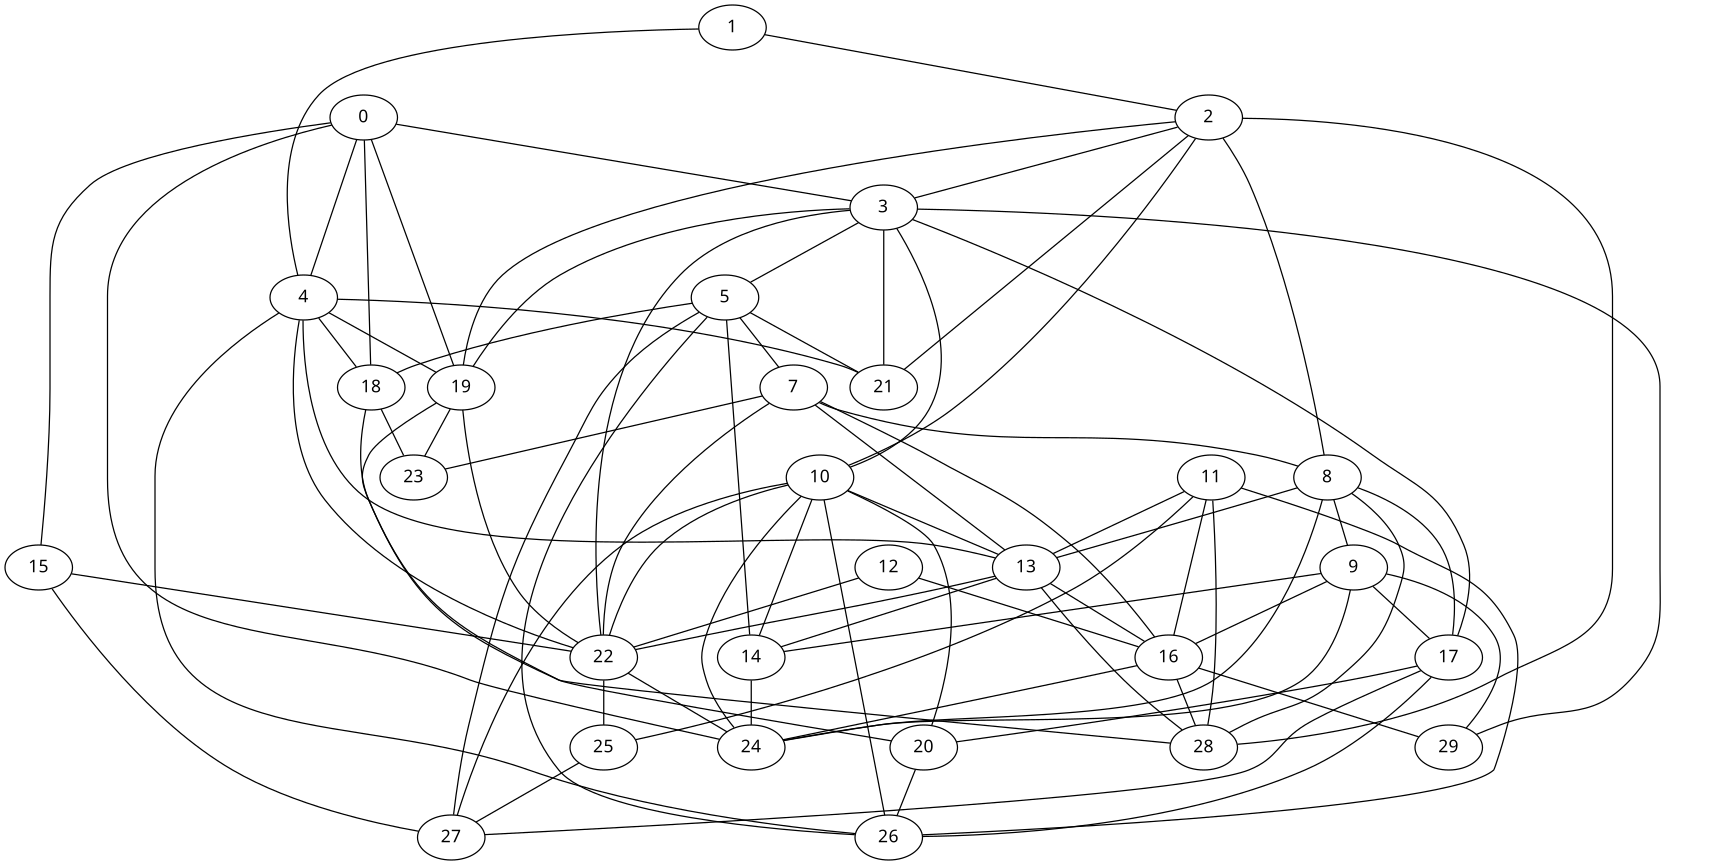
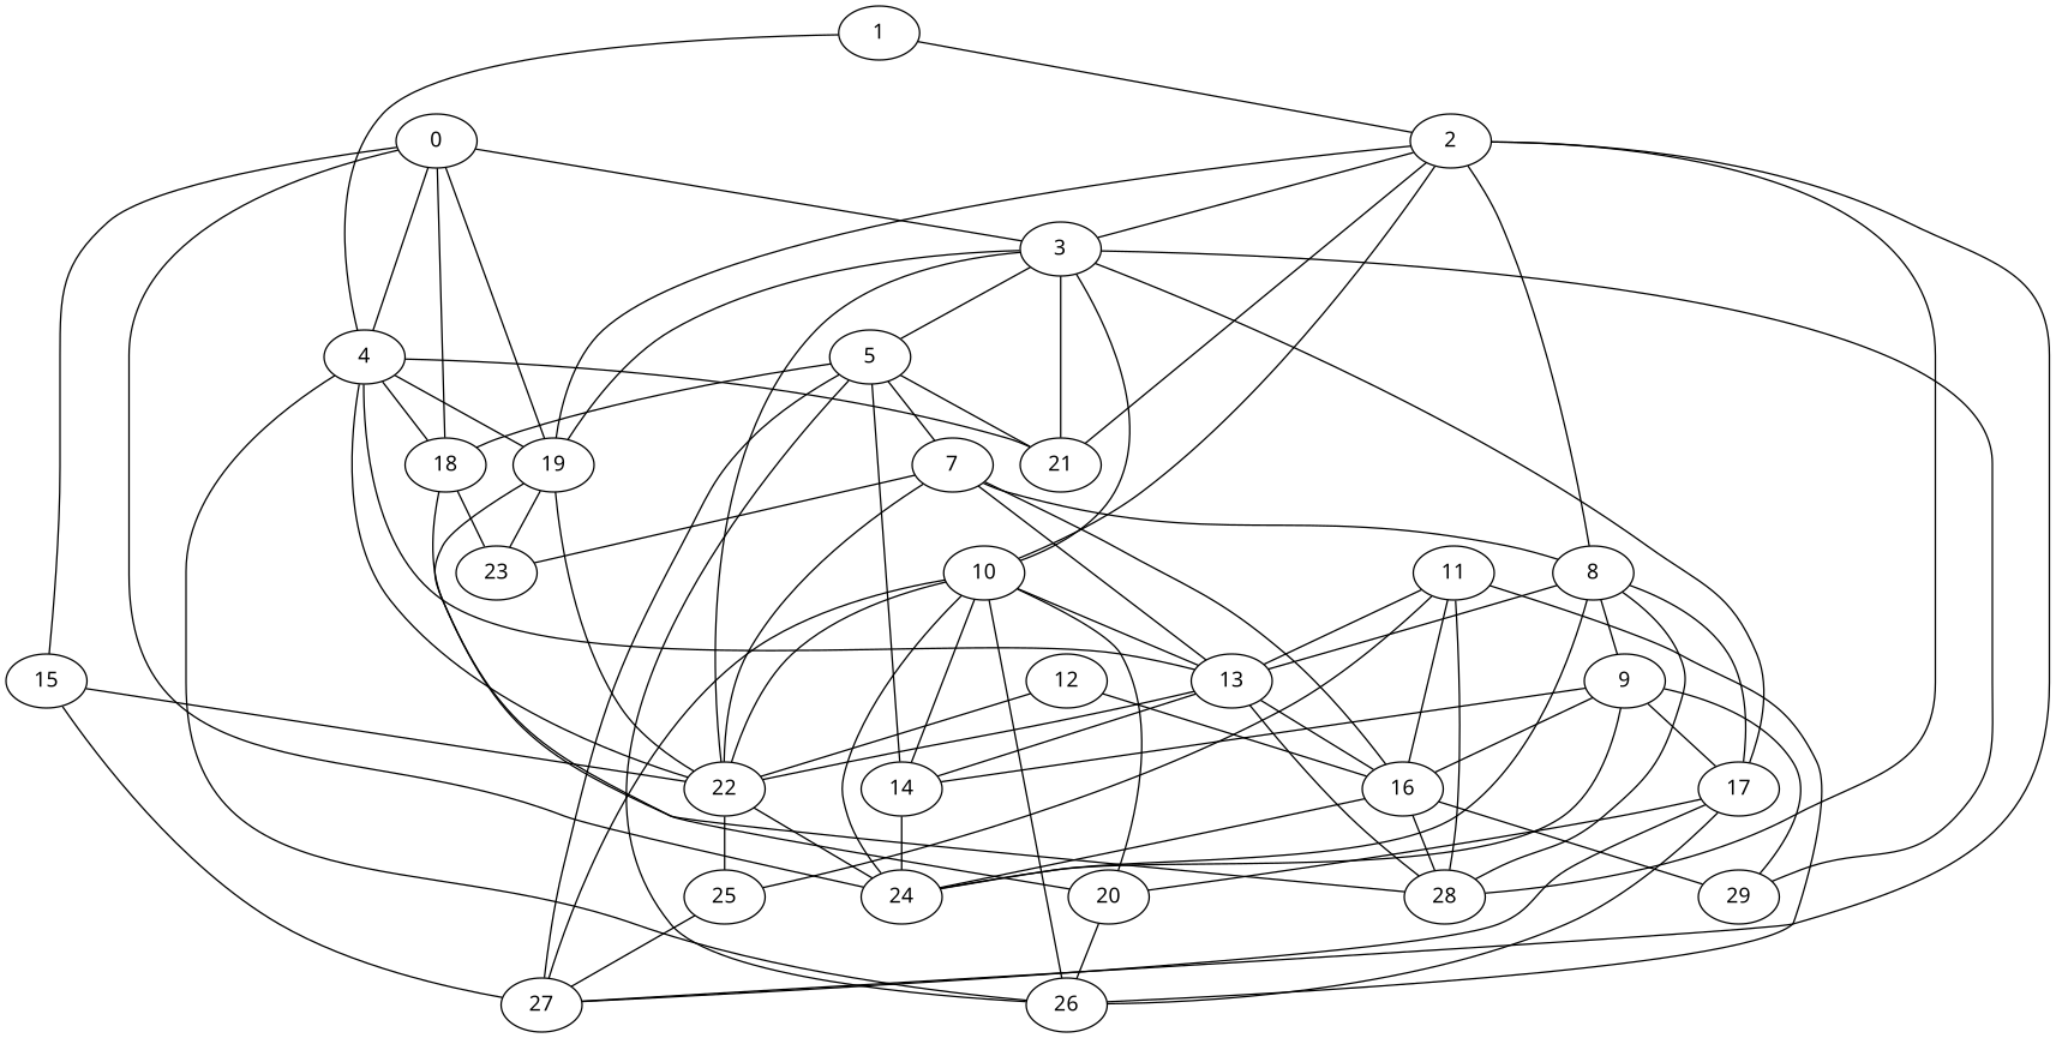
  graph {
    fontname="Noto Sans"
    node [fontname="Noto Sans"]
    edge [fontname="Noto Sans"]
    0
    3
    4
    15
    18
    19
    24
    10
    5
    17
    22
    29
    21
    13
    26
    27
    28
    23
    20
    14
    7
    25
    16
    1
    2
    8
    9
    11
    12
    0 -- 3
    0 -- 4
    0 -- 15
    0 -- 18
    0 -- 19
    0 -- 24
    3 -- 19
    3 -- 10
    3 -- 5
    3 -- 17
    3 -- 22
    3 -- 29
    3 -- 21
    4 -- 18
    4 -- 19
    4 -- 22
    4 -- 21
    4 -- 13
    4 -- 26
    15 -- 22
    15 -- 27
    18 -- 28
    18 -- 23
    19 -- 22
    19 -- 23
    19 -- 20
    10 -- 24
    10 -- 22
    10 -- 13
    10 -- 26
    10 -- 27
    10 -- 20
    10 -- 14
    5 -- 18
    5 -- 21
    5 -- 26
    5 -- 27
    5 -- 14
    5 -- 7
    17 -- 26
    17 -- 27
    17 -- 20
    22 -- 24
    22 -- 25
    13 -- 22
    13 -- 28
    13 -- 14
    13 -- 16
    20 -- 26
    14 -- 24
    7 -- 22
    7 -- 13
    7 -- 23
    7 -- 16
    7 -- 8
    25 -- 27
    16 -- 24
    16 -- 29
    16 -- 28
    1 -- 4
    1 -- 2
    2 -- 3
    2 -- 19
    2 -- 10
    2 -- 21
+   2 -- 27
    2 -- 28
    2 -- 8
    8 -- 24
    8 -- 17
    8 -- 13
    8 -- 28
    8 -- 9
    9 -- 24
    9 -- 17
    9 -- 29
    9 -- 14
    9 -- 16
    11 -- 13
    11 -- 26
    11 -- 28
    11 -- 25
    11 -- 16
    12 -- 22
    12 -- 16
  }
